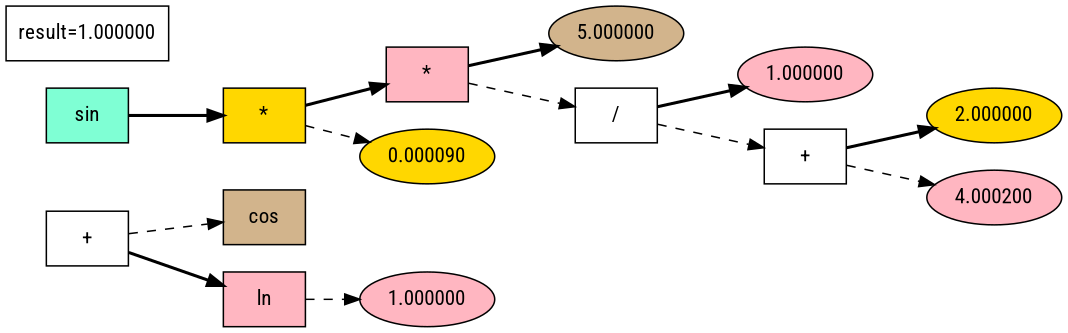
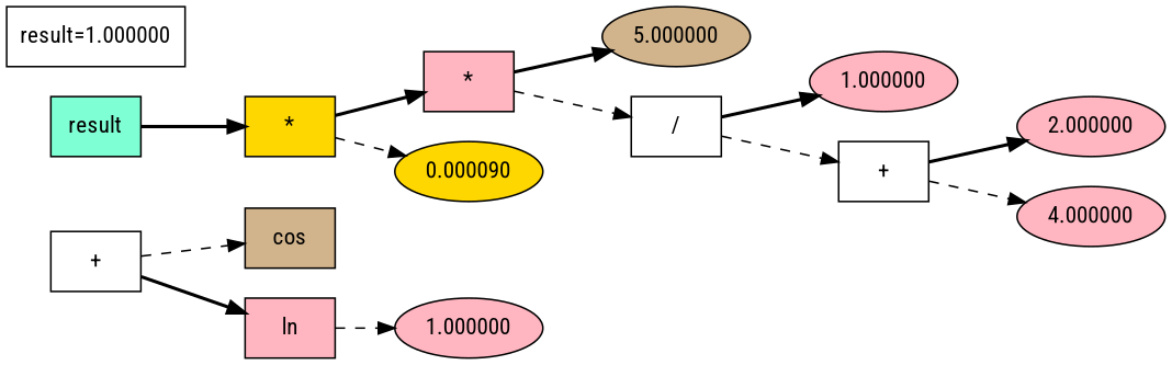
  digraph {
    fontname="Roboto Condensed"
    rankdir=LR
    node [fillcolor=lightpink fontname="Roboto Condensed" shape=box style=filled]
    edge [fontname="Roboto Condensed" style=dashed]
    n1 [fillcolor=white label="+"]
    n2 [fillcolor=tan label=cos]
    n3 [label=ln]
    n4 [label=1.000000 shape=""]
-   n5 [fillcolor=aquamarine label=sin]
+   n5 [fillcolor=aquamarine label=result]
    n6 [fillcolor=gold label="*"]
    n7 [label="*"]
    n8 [fillcolor=gold label=0.000090 shape=""]
    n9 [fillcolor=tan label=5.000000 shape=""]
    n10 [fillcolor=white label="/"]
    n11 [label=1.000000 shape=""]
    n12 [fillcolor=white label="+"]
-   n13 [fillcolor=gold label=2.000000 shape=""]
-   n14 [label=4.000200 shape=""]
+   n13 [label=2.000000 shape=""]
+   n14 [label=4.000000 shape=""]
    "result=1.000000" [fillcolor=white]
    n1 -> n2
    n1 -> n3 [style=bold]
    n3 -> n4
    n5 -> n6 [style=bold]
    n6 -> n7 [style=bold]
    n6 -> n8
    n7 -> n9 [style=bold]
    n7 -> n10
    n10 -> n11 [style=bold]
    n10 -> n12
    n12 -> n13 [style=bold]
    n12 -> n14
  }
